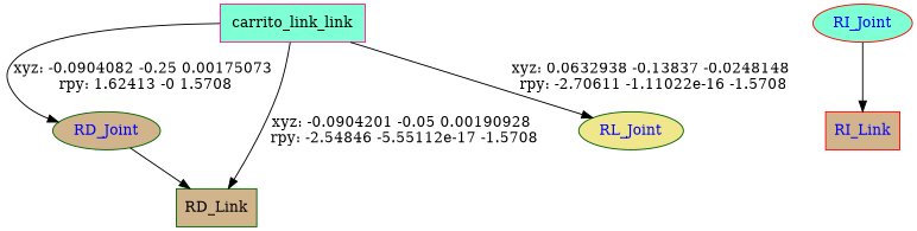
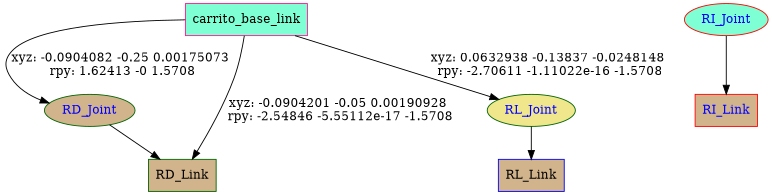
  digraph {
    node [color=darkgreen fillcolor=tan shape=box style=filled fontcolor=blue]
-   n1 [color=deeppink fillcolor=aquamarine label=carrito_link_link fontcolor=""]
+   n1 [color=deeppink fillcolor=aquamarine label=carrito_base_link fontcolor=""]
    RD_Joint [shape=ellipse]
    RL_Joint [fillcolor=khaki shape=ellipse]
    n4 [label=RD_Link fontcolor=""]
    RI_Joint [color=red fillcolor=aquamarine shape=ellipse]
    n6 [color=red label=RI_Link]
+   n7 [color=blue label=RL_Link fontcolor=""]
    n1 -> RD_Joint [label="xyz: -0.0904082 -0.25 0.00175073 \nrpy: 1.62413 -0 1.5708"]
    n1 -> RL_Joint [label="xyz: 0.0632938 -0.13837 -0.0248148 \nrpy: -2.70611 -1.11022e-16 -1.5708"]
    n1 -> n4 [label="xyz: -0.0904201 -0.05 0.00190928 \nrpy: -2.54846 -5.55112e-17 -1.5708"]
    RD_Joint -> n4
+   RL_Joint -> n7
    RI_Joint -> n6
  }
